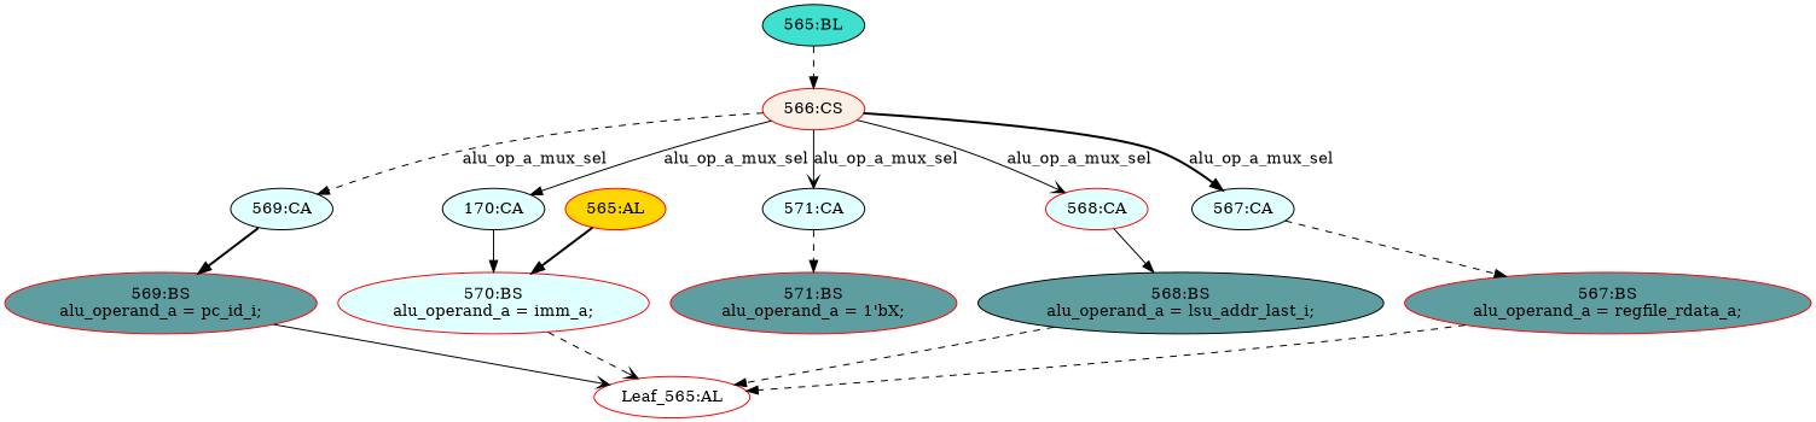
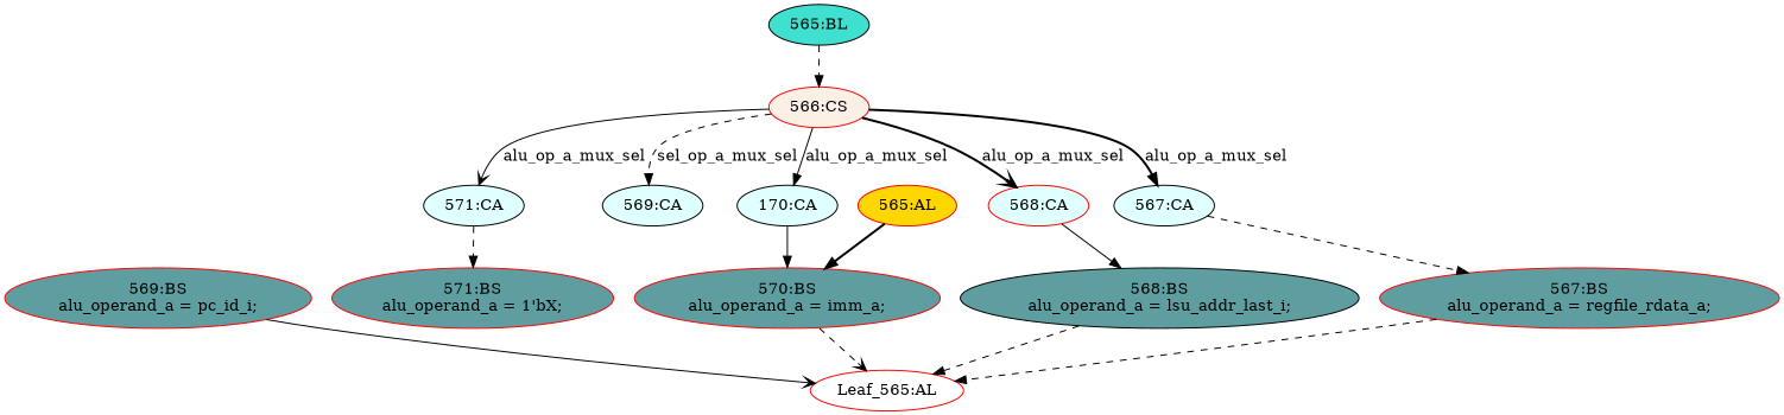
  strict digraph {
    node [color=red fillcolor=lightcyan statements="[]" style=filled typ=Case]
    edge [arrowhead=normal cond="[]" lineno=None style=dashed]
    n1 [ast="<pyverilog.vparser.ast.Case object at 0x7f2237101910>" color=black label="569:CA"]
    n2 [ast="<pyverilog.vparser.ast.BlockingSubstitution object at 0x7f2237101a50>" fillcolor=cadetblue label="569:BS\nalu_operand_a = pc_id_i;" statements="[<pyverilog.vparser.ast.BlockingSubstitution object at 0x7f2237101a50>]" typ=BlockingSubstitution]
    n3 [def_var="['alu_operand_a']" label="Leaf_565:AL" fillcolor="" statements="" style="" typ=""]
    n4 [ast="<pyverilog.vparser.ast.BlockingSubstitution object at 0x7f2237101c90>" color=black fillcolor=cadetblue label="568:BS\nalu_operand_a = lsu_addr_last_i;" statements="[<pyverilog.vparser.ast.BlockingSubstitution object at 0x7f2237101c90>]" typ=BlockingSubstitution]
    n5 [ast="<pyverilog.vparser.ast.Block object at 0x7f2237105750>" color=black fillcolor=turquoise label="565:BL" typ=Block]
    n6 [ast="<pyverilog.vparser.ast.CaseStatement object at 0x7f2237105550>" fillcolor=linen label="566:CS" typ=CaseStatement]
    n7 [ast="<pyverilog.vparser.ast.Case object at 0x7f2237101e90>" color=black label="571:CA"]
    n8 [ast="<pyverilog.vparser.ast.Case object at 0x7f2237105090>" color=black label="170:CA"]
    n9 [ast="<pyverilog.vparser.ast.Case object at 0x7f2237105290>" label="568:CA"]
    n10 [ast="<pyverilog.vparser.ast.Case object at 0x7f2237105310>" color=black label="567:CA"]
    n11 [ast="<pyverilog.vparser.ast.BlockingSubstitution object at 0x7f2237101ed0>" fillcolor=cadetblue label="571:BS\nalu_operand_a = 1'bX;" statements="[<pyverilog.vparser.ast.BlockingSubstitution object at 0x7f2237101ed0>]" typ=BlockingSubstitution]
-   n12 [ast="<pyverilog.vparser.ast.BlockingSubstitution object at 0x7f2237105110>" label="570:BS\nalu_operand_a = imm_a;" statements="[<pyverilog.vparser.ast.BlockingSubstitution object at 0x7f2237105110>]" typ=BlockingSubstitution]
+   n12 [ast="<pyverilog.vparser.ast.BlockingSubstitution object at 0x7f2237105110>" fillcolor=cadetblue label="570:BS\nalu_operand_a = imm_a;" statements="[<pyverilog.vparser.ast.BlockingSubstitution object at 0x7f2237105110>]" typ=BlockingSubstitution]
    n13 [ast="<pyverilog.vparser.ast.BlockingSubstitution object at 0x7f2237105390>" fillcolor=cadetblue label="567:BS\nalu_operand_a = regfile_rdata_a;" statements="[<pyverilog.vparser.ast.BlockingSubstitution object at 0x7f2237105390>]" typ=BlockingSubstitution]
    n14 [ast="<pyverilog.vparser.ast.Always object at 0x7f2237105690>" clk_sens=False fillcolor=gold label="565:AL" sens="['imm_a', 'regfile_rdata_a', 'lsu_addr_last_i', 'pc_id_i']" typ=Always use_var="['regfile_rdata_a', 'imm_a', 'alu_op_a_mux_sel', 'pc_id_i', 'lsu_addr_last_i']"]
-   n1 -> n2 [style=bold]
    n2 -> n3 [arrowhead=vee style=solid]
    n4 -> n3
    n5 -> n6
-   n6 -> n1 [cond="['alu_op_a_mux_sel']" label=alu_op_a_mux_sel lineno=566]
+   n6 -> n1 [cond="['alu_op_a_mux_sel']" label=sel_op_a_mux_sel lineno=566]
    n6 -> n7 [arrowhead=vee cond="['alu_op_a_mux_sel']" label=alu_op_a_mux_sel lineno=566 style=solid]
    n6 -> n8 [cond="['alu_op_a_mux_sel']" label=alu_op_a_mux_sel lineno=566 style=solid]
-   n6 -> n9 [arrowhead=vee cond="['alu_op_a_mux_sel']" label=alu_op_a_mux_sel lineno=566 style=solid]
+   n6 -> n9 [arrowhead=vee cond="['alu_op_a_mux_sel']" label=alu_op_a_mux_sel lineno=566 style=bold]
    n6 -> n10 [cond="['alu_op_a_mux_sel']" label=alu_op_a_mux_sel lineno=566 style=bold]
    n7 -> n11
    n8 -> n12 [style=solid]
    n9 -> n4 [style=solid]
    n10 -> n13
    n12 -> n3 [arrowhead=vee]
    n13 -> n3
    n14 -> n12 [style=bold]
  }
